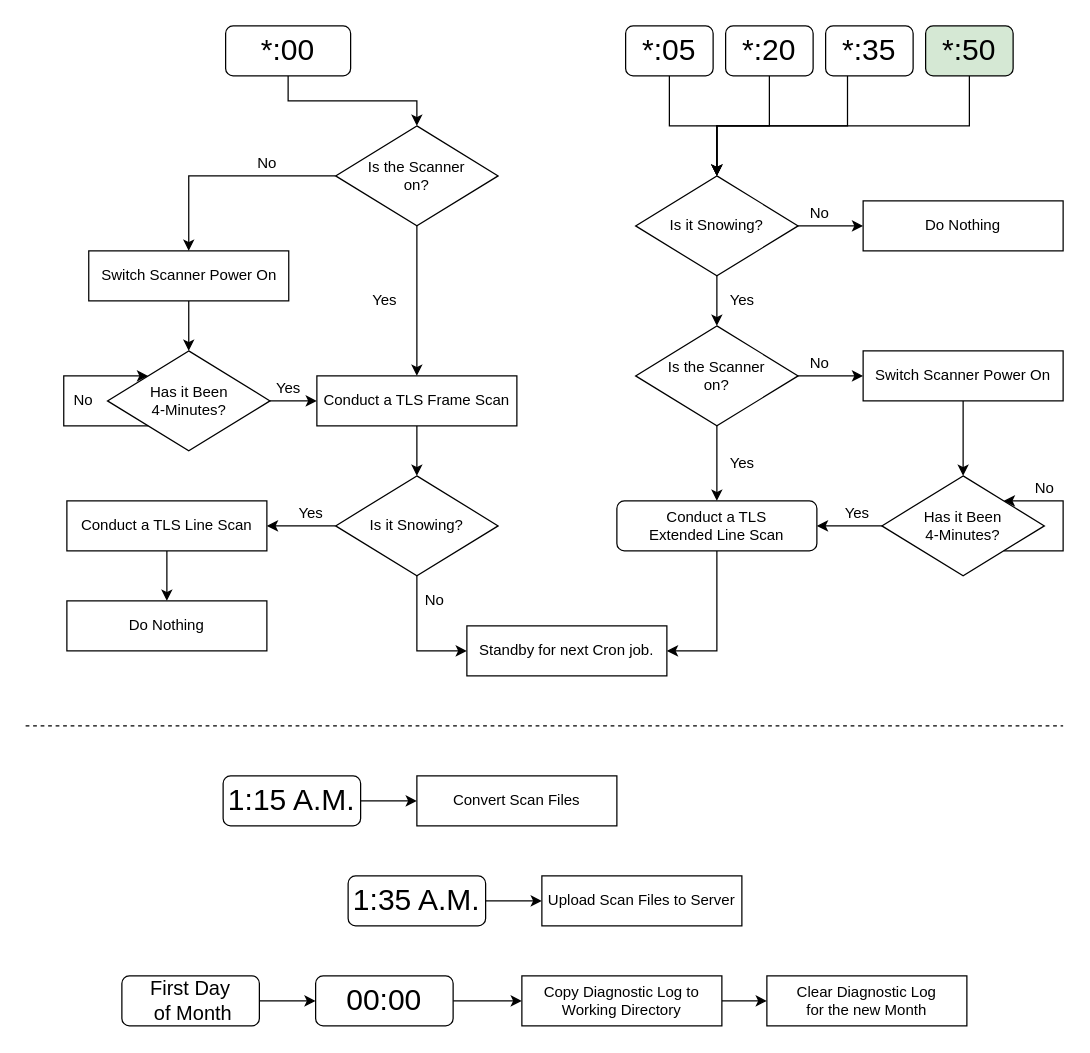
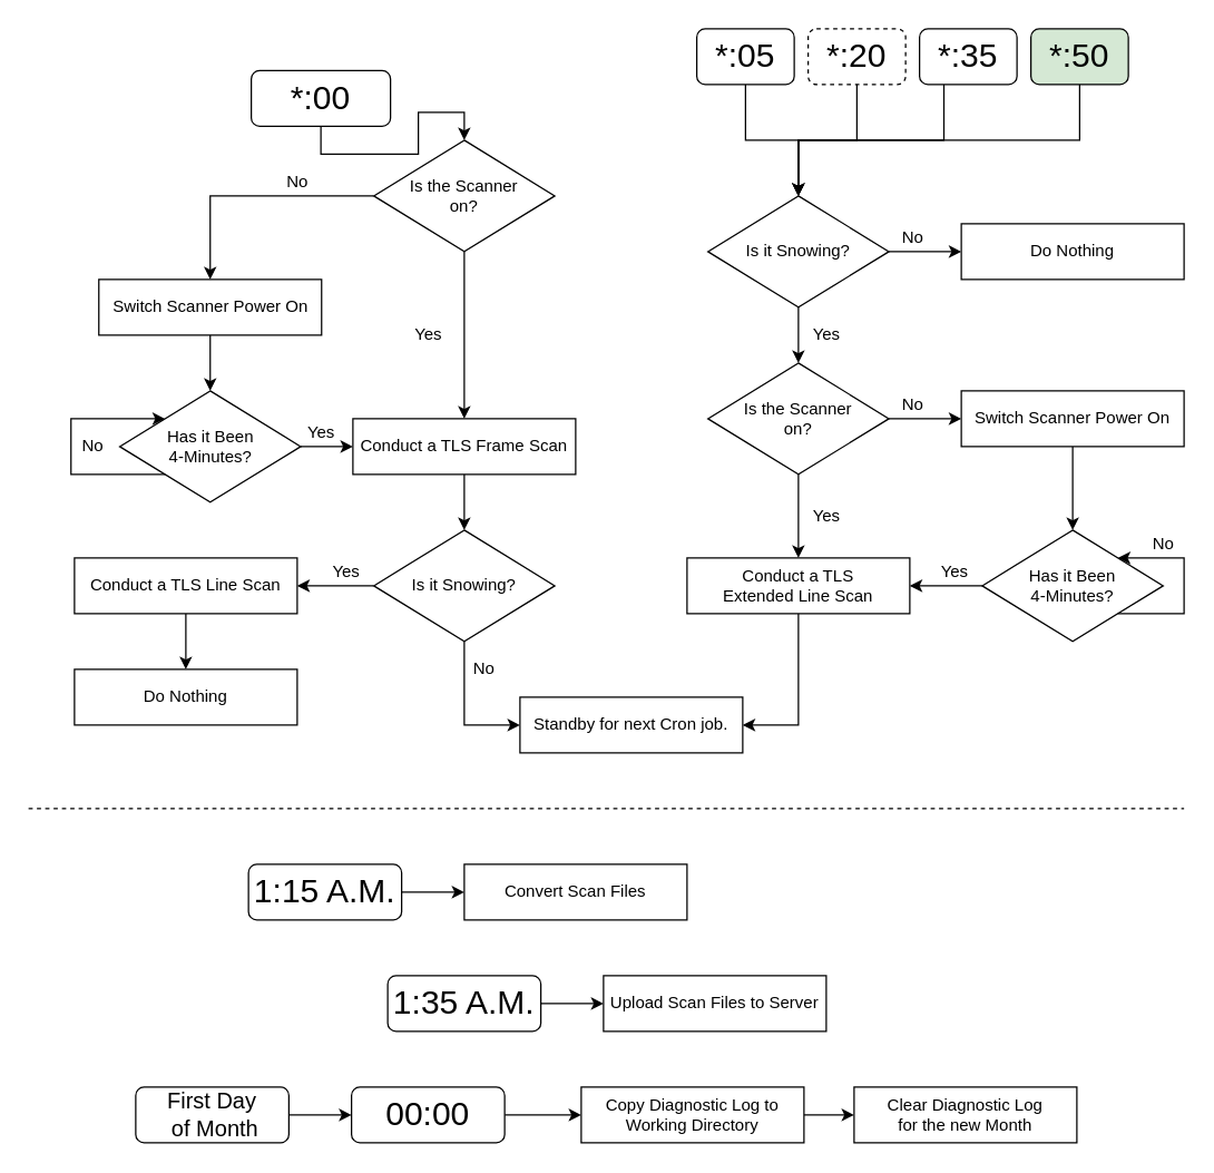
  <mxCell id="0" />
  <mxCell id="1" parent="0" />
  <mxCell id="2" style="edgeStyle=orthogonalEdgeStyle;rounded=0;orthogonalLoop=1;jettySize=auto;html=1;exitX=0.5;exitY=1;exitDx=0;exitDy=0;entryX=0.5;entryY=0;entryDx=0;entryDy=0;" edge="1" parent="1" source="3" target="66"><mxGeometry relative="1" as="geometry" /></mxCell>
- <mxCell id="3" value="&lt;font style=&quot;font-size: 24px&quot;&gt;*:00&lt;/font&gt;" style="rounded=1;whiteSpace=wrap;html=1;" parent="1" vertex="1"><mxGeometry x="180" y="20" width="100" height="40" as="geometry" /></mxCell>
+ <mxCell id="3" value="&lt;font style=&quot;font-size: 24px&quot;&gt;*:00&lt;/font&gt;" style="rounded=1;whiteSpace=wrap;html=1;" parent="1" vertex="1"><mxGeometry x="180" y="50" width="100" height="40" as="geometry" /></mxCell>
  <mxCell id="4" style="edgeStyle=orthogonalEdgeStyle;rounded=0;orthogonalLoop=1;jettySize=auto;html=1;exitX=0.5;exitY=1;exitDx=0;exitDy=0;entryX=0.5;entryY=0;entryDx=0;entryDy=0;" edge="1" parent="1" source="5" target="7"><mxGeometry relative="1" as="geometry" /></mxCell>
  <mxCell id="5" value="Switch Scanner Power On" style="rounded=0;whiteSpace=wrap;html=1;" parent="1" vertex="1"><mxGeometry x="70.5" y="200" width="160" height="40" as="geometry" /></mxCell>
  <mxCell id="6" style="edgeStyle=orthogonalEdgeStyle;rounded=0;orthogonalLoop=1;jettySize=auto;html=1;exitX=1;exitY=0.5;exitDx=0;exitDy=0;entryX=0;entryY=0.5;entryDx=0;entryDy=0;" edge="1" parent="1" source="7" target="11"><mxGeometry relative="1" as="geometry" /></mxCell>
  <mxCell id="7" value="Has it Been&lt;br&gt;4-Minutes?" style="rhombus;whiteSpace=wrap;html=1;" parent="1" vertex="1"><mxGeometry x="85.5" y="280" width="130" height="80" as="geometry" /></mxCell>
  <mxCell id="8" value="No" style="text;html=1;align=center;verticalAlign=middle;resizable=0;points=[];autosize=1;" parent="1" vertex="1"><mxGeometry x="50.5" y="310" width="30" height="20" as="geometry" /></mxCell>
  <mxCell id="9" style="edgeStyle=orthogonalEdgeStyle;rounded=0;orthogonalLoop=1;jettySize=auto;html=1;exitX=0;exitY=1;exitDx=0;exitDy=0;entryX=0;entryY=0;entryDx=0;entryDy=0;" parent="1" source="7" target="7" edge="1"><mxGeometry relative="1" as="geometry"><Array as="points"><mxPoint x="50.5" y="340" /><mxPoint x="50.5" y="300" /></Array></mxGeometry></mxCell>
  <mxCell id="10" style="edgeStyle=orthogonalEdgeStyle;rounded=0;orthogonalLoop=1;jettySize=auto;html=1;exitX=0.5;exitY=1;exitDx=0;exitDy=0;entryX=0.5;entryY=0;entryDx=0;entryDy=0;" edge="1" parent="1" source="11" target="15"><mxGeometry relative="1" as="geometry" /></mxCell>
  <mxCell id="11" value="Conduct a TLS Frame Scan" style="rounded=0;whiteSpace=wrap;html=1;" parent="1" vertex="1"><mxGeometry x="253" y="300" width="160" height="40" as="geometry" /></mxCell>
  <mxCell id="12" value="Yes" style="text;html=1;align=center;verticalAlign=middle;resizable=0;points=[];autosize=1;" parent="1" vertex="1"><mxGeometry x="287" y="230" width="40" height="20" as="geometry" /></mxCell>
  <mxCell id="13" style="edgeStyle=orthogonalEdgeStyle;rounded=0;orthogonalLoop=1;jettySize=auto;html=1;exitX=0;exitY=0.5;exitDx=0;exitDy=0;entryX=1;entryY=0.5;entryDx=0;entryDy=0;" parent="1" source="15" target="19" edge="1"><mxGeometry relative="1" as="geometry" /></mxCell>
  <mxCell id="14" style="edgeStyle=orthogonalEdgeStyle;rounded=0;orthogonalLoop=1;jettySize=auto;html=1;exitX=0.5;exitY=1;exitDx=0;exitDy=0;entryX=0;entryY=0.5;entryDx=0;entryDy=0;" parent="1" source="15" target="16" edge="1"><mxGeometry relative="1" as="geometry" /></mxCell>
  <mxCell id="15" value="Is it Snowing?" style="rhombus;whiteSpace=wrap;html=1;" parent="1" vertex="1"><mxGeometry x="268" y="380" width="130" height="80" as="geometry" /></mxCell>
  <mxCell id="16" value="Standby for next Cron job." style="rounded=0;whiteSpace=wrap;html=1;" parent="1" vertex="1"><mxGeometry x="373" y="500" width="160" height="40" as="geometry" /></mxCell>
  <mxCell id="17" value="No" style="text;html=1;align=center;verticalAlign=middle;resizable=0;points=[];autosize=1;" parent="1" vertex="1"><mxGeometry x="332" y="470" width="30" height="20" as="geometry" /></mxCell>
  <mxCell id="18" style="edgeStyle=orthogonalEdgeStyle;rounded=0;orthogonalLoop=1;jettySize=auto;html=1;exitX=0.5;exitY=1;exitDx=0;exitDy=0;" parent="1" source="19" edge="1"><mxGeometry relative="1" as="geometry"><mxPoint x="133" y="480" as="targetPoint" /></mxGeometry></mxCell>
  <mxCell id="19" value="Conduct a TLS Line Scan" style="rounded=0;whiteSpace=wrap;html=1;" parent="1" vertex="1"><mxGeometry x="53" y="400" width="160" height="40" as="geometry" /></mxCell>
  <mxCell id="20" value="Yes" style="text;html=1;align=center;verticalAlign=middle;resizable=0;points=[];autosize=1;" parent="1" vertex="1"><mxGeometry x="228" y="400" width="40" height="20" as="geometry" /></mxCell>
  <mxCell id="21" style="edgeStyle=orthogonalEdgeStyle;rounded=0;orthogonalLoop=1;jettySize=auto;html=1;exitX=0.5;exitY=1;exitDx=0;exitDy=0;entryX=0.5;entryY=0;entryDx=0;entryDy=0;" parent="1" source="22" target="31" edge="1"><mxGeometry relative="1" as="geometry" /></mxCell>
  <mxCell id="22" value="&lt;font style=&quot;font-size: 24px&quot;&gt;*:05&lt;/font&gt;" style="rounded=1;whiteSpace=wrap;html=1;" parent="1" vertex="1"><mxGeometry x="500" y="20" width="70" height="40" as="geometry" /></mxCell>
  <mxCell id="23" style="edgeStyle=orthogonalEdgeStyle;rounded=0;orthogonalLoop=1;jettySize=auto;html=1;exitX=0.5;exitY=1;exitDx=0;exitDy=0;entryX=0.5;entryY=0;entryDx=0;entryDy=0;" parent="1" source="24" target="31" edge="1"><mxGeometry relative="1" as="geometry" /></mxCell>
- <mxCell id="24" value="&lt;font style=&quot;font-size: 24px&quot;&gt;*:20&lt;/font&gt;" style="rounded=1;whiteSpace=wrap;html=1;" parent="1" vertex="1"><mxGeometry x="580" y="20" width="70" height="40" as="geometry" /></mxCell>
+ <mxCell id="24" value="&lt;font style=&quot;font-size: 24px&quot;&gt;*:20&lt;/font&gt;" style="rounded=1;whiteSpace=wrap;html=1;dashed=1;" parent="1" vertex="1"><mxGeometry x="580" y="20" width="70" height="40" as="geometry" /></mxCell>
  <mxCell id="25" style="edgeStyle=orthogonalEdgeStyle;rounded=0;orthogonalLoop=1;jettySize=auto;html=1;exitX=0.25;exitY=1;exitDx=0;exitDy=0;entryX=0.5;entryY=0;entryDx=0;entryDy=0;" parent="1" source="26" target="31" edge="1"><mxGeometry relative="1" as="geometry" /></mxCell>
  <mxCell id="26" value="&lt;font style=&quot;font-size: 24px&quot;&gt;*:35&lt;/font&gt;" style="rounded=1;whiteSpace=wrap;html=1;" parent="1" vertex="1"><mxGeometry x="660" y="20" width="70" height="40" as="geometry" /></mxCell>
  <mxCell id="27" style="edgeStyle=orthogonalEdgeStyle;rounded=0;orthogonalLoop=1;jettySize=auto;html=1;exitX=0.5;exitY=1;exitDx=0;exitDy=0;entryX=0.5;entryY=0;entryDx=0;entryDy=0;" parent="1" source="28" target="31" edge="1"><mxGeometry relative="1" as="geometry" /></mxCell>
  <mxCell id="28" value="&lt;font style=&quot;font-size: 24px&quot;&gt;*:50&lt;/font&gt;" style="rounded=1;whiteSpace=wrap;html=1;fillColor=#d5e8d4;" parent="1" vertex="1"><mxGeometry x="740" y="20" width="70" height="40" as="geometry" /></mxCell>
  <mxCell id="29" style="edgeStyle=orthogonalEdgeStyle;rounded=0;orthogonalLoop=1;jettySize=auto;html=1;exitX=0.5;exitY=1;exitDx=0;exitDy=0;entryX=0.5;entryY=0;entryDx=0;entryDy=0;" parent="1" source="31" target="36" edge="1"><mxGeometry relative="1" as="geometry" /></mxCell>
  <mxCell id="30" style="edgeStyle=orthogonalEdgeStyle;rounded=0;orthogonalLoop=1;jettySize=auto;html=1;exitX=1;exitY=0.5;exitDx=0;exitDy=0;entryX=0;entryY=0.5;entryDx=0;entryDy=0;" parent="1" source="31" target="32" edge="1"><mxGeometry relative="1" as="geometry" /></mxCell>
  <mxCell id="31" value="Is it Snowing?" style="rhombus;whiteSpace=wrap;html=1;" parent="1" vertex="1"><mxGeometry x="508" y="140" width="130" height="80" as="geometry" /></mxCell>
  <mxCell id="32" value="Do Nothing" style="rounded=0;whiteSpace=wrap;html=1;" parent="1" vertex="1"><mxGeometry x="690" y="160" width="160" height="40" as="geometry" /></mxCell>
  <mxCell id="33" value="No" style="text;html=1;align=center;verticalAlign=middle;resizable=0;points=[];autosize=1;" parent="1" vertex="1"><mxGeometry x="640" y="160" width="30" height="20" as="geometry" /></mxCell>
  <mxCell id="34" style="edgeStyle=orthogonalEdgeStyle;rounded=0;orthogonalLoop=1;jettySize=auto;html=1;exitX=0.5;exitY=1;exitDx=0;exitDy=0;entryX=0.5;entryY=0;entryDx=0;entryDy=0;" parent="1" source="36" target="39" edge="1"><mxGeometry relative="1" as="geometry" /></mxCell>
  <mxCell id="35" style="edgeStyle=orthogonalEdgeStyle;rounded=0;orthogonalLoop=1;jettySize=auto;html=1;exitX=1;exitY=0.5;exitDx=0;exitDy=0;entryX=0;entryY=0.5;entryDx=0;entryDy=0;" parent="1" source="36" target="42" edge="1"><mxGeometry relative="1" as="geometry" /></mxCell>
  <mxCell id="36" value="Is the Scanner&lt;br&gt;on?" style="rhombus;whiteSpace=wrap;html=1;" parent="1" vertex="1"><mxGeometry x="508" y="260" width="130" height="80" as="geometry" /></mxCell>
  <mxCell id="37" value="Yes" style="text;html=1;align=center;verticalAlign=middle;resizable=0;points=[];autosize=1;" parent="1" vertex="1"><mxGeometry x="573" y="230" width="40" height="20" as="geometry" /></mxCell>
  <mxCell id="38" style="edgeStyle=orthogonalEdgeStyle;rounded=0;orthogonalLoop=1;jettySize=auto;html=1;exitX=0.5;exitY=1;exitDx=0;exitDy=0;entryX=1;entryY=0.5;entryDx=0;entryDy=0;" parent="1" source="39" target="16" edge="1"><mxGeometry relative="1" as="geometry" /></mxCell>
- <mxCell id="39" value="Conduct a TLS &lt;br&gt;Extended Line Scan" style="whiteSpace=wrap;html=1;rounded=1;" parent="1" vertex="1"><mxGeometry x="493" y="400" width="160" height="40" as="geometry" /></mxCell>
+ <mxCell id="39" value="Conduct a TLS &lt;br&gt;Extended Line Scan" style="rounded=0;whiteSpace=wrap;html=1;" parent="1" vertex="1"><mxGeometry x="493" y="400" width="160" height="40" as="geometry" /></mxCell>
  <mxCell id="40" value="Yes" style="text;html=1;align=center;verticalAlign=middle;resizable=0;points=[];autosize=1;" parent="1" vertex="1"><mxGeometry x="573" y="360" width="40" height="20" as="geometry" /></mxCell>
  <mxCell id="41" style="edgeStyle=orthogonalEdgeStyle;rounded=0;orthogonalLoop=1;jettySize=auto;html=1;exitX=0.5;exitY=1;exitDx=0;exitDy=0;entryX=0.5;entryY=0;entryDx=0;entryDy=0;" parent="1" source="42" target="45" edge="1"><mxGeometry relative="1" as="geometry" /></mxCell>
  <mxCell id="42" value="Switch Scanner Power On" style="rounded=0;whiteSpace=wrap;html=1;" parent="1" vertex="1"><mxGeometry x="690" y="280" width="160" height="40" as="geometry" /></mxCell>
  <mxCell id="43" value="No" style="text;html=1;align=center;verticalAlign=middle;resizable=0;points=[];autosize=1;" parent="1" vertex="1"><mxGeometry x="640" y="280" width="30" height="20" as="geometry" /></mxCell>
  <mxCell id="44" style="edgeStyle=orthogonalEdgeStyle;rounded=0;orthogonalLoop=1;jettySize=auto;html=1;exitX=0;exitY=0.5;exitDx=0;exitDy=0;entryX=1;entryY=0.5;entryDx=0;entryDy=0;" parent="1" source="45" target="39" edge="1"><mxGeometry relative="1" as="geometry" /></mxCell>
  <mxCell id="45" value="Has it Been&lt;br&gt;4-Minutes?" style="rhombus;whiteSpace=wrap;html=1;" parent="1" vertex="1"><mxGeometry x="705" y="380" width="130" height="80" as="geometry" /></mxCell>
  <mxCell id="46" value="Yes" style="text;html=1;align=center;verticalAlign=middle;resizable=0;points=[];autosize=1;" parent="1" vertex="1"><mxGeometry x="665" y="400" width="40" height="20" as="geometry" /></mxCell>
  <mxCell id="47" value="No" style="text;html=1;align=center;verticalAlign=middle;resizable=0;points=[];autosize=1;" parent="1" vertex="1"><mxGeometry x="820" y="380" width="30" height="20" as="geometry" /></mxCell>
  <mxCell id="48" value="Do Nothing" style="rounded=0;whiteSpace=wrap;html=1;" parent="1" vertex="1"><mxGeometry x="53" y="480" width="160" height="40" as="geometry" /></mxCell>
  <mxCell id="49" style="edgeStyle=orthogonalEdgeStyle;rounded=0;orthogonalLoop=1;jettySize=auto;html=1;exitX=1;exitY=0.5;exitDx=0;exitDy=0;entryX=0;entryY=0.5;entryDx=0;entryDy=0;" parent="1" source="50" target="53" edge="1"><mxGeometry relative="1" as="geometry" /></mxCell>
  <mxCell id="50" value="&lt;font style=&quot;font-size: 24px&quot;&gt;1:15 A.M.&lt;/font&gt;" style="rounded=1;whiteSpace=wrap;html=1;" parent="1" vertex="1"><mxGeometry x="178" y="620" width="110" height="40" as="geometry" /></mxCell>
  <mxCell id="51" style="edgeStyle=orthogonalEdgeStyle;rounded=0;orthogonalLoop=1;jettySize=auto;html=1;exitX=1;exitY=0.5;exitDx=0;exitDy=0;entryX=0;entryY=0.5;entryDx=0;entryDy=0;" parent="1" source="52" target="54" edge="1"><mxGeometry relative="1" as="geometry" /></mxCell>
  <mxCell id="52" value="&lt;font style=&quot;font-size: 24px&quot;&gt;1:35 A.M.&lt;/font&gt;" style="rounded=1;whiteSpace=wrap;html=1;" parent="1" vertex="1"><mxGeometry x="278" y="700" width="110" height="40" as="geometry" /></mxCell>
  <mxCell id="53" value="Convert Scan Files" style="rounded=0;whiteSpace=wrap;html=1;" parent="1" vertex="1"><mxGeometry x="333" y="620" width="160" height="40" as="geometry" /></mxCell>
  <mxCell id="54" value="Upload Scan Files to Server" style="rounded=0;whiteSpace=wrap;html=1;" parent="1" vertex="1"><mxGeometry x="433" y="700" width="160" height="40" as="geometry" /></mxCell>
  <mxCell id="55" style="edgeStyle=orthogonalEdgeStyle;rounded=0;orthogonalLoop=1;jettySize=auto;html=1;exitX=1;exitY=0.5;exitDx=0;exitDy=0;entryX=0;entryY=0.5;entryDx=0;entryDy=0;" parent="1" source="56" target="58" edge="1"><mxGeometry relative="1" as="geometry" /></mxCell>
  <mxCell id="56" value="&lt;font style=&quot;font-size: 16px&quot;&gt;First Day&lt;br&gt;&amp;nbsp;of Month&lt;/font&gt;" style="rounded=1;whiteSpace=wrap;html=1;" parent="1" vertex="1"><mxGeometry x="97" y="780" width="110" height="40" as="geometry" /></mxCell>
  <mxCell id="57" style="edgeStyle=orthogonalEdgeStyle;rounded=0;orthogonalLoop=1;jettySize=auto;html=1;exitX=1;exitY=0.5;exitDx=0;exitDy=0;entryX=0;entryY=0.5;entryDx=0;entryDy=0;" parent="1" source="58" target="60" edge="1"><mxGeometry relative="1" as="geometry" /></mxCell>
  <mxCell id="58" value="&lt;span style=&quot;font-size: 24px&quot;&gt;00:00&lt;/span&gt;" style="rounded=1;whiteSpace=wrap;html=1;" parent="1" vertex="1"><mxGeometry x="252" y="780" width="110" height="40" as="geometry" /></mxCell>
  <mxCell id="59" style="edgeStyle=orthogonalEdgeStyle;rounded=0;orthogonalLoop=1;jettySize=auto;html=1;exitX=1;exitY=0.5;exitDx=0;exitDy=0;entryX=0;entryY=0.5;entryDx=0;entryDy=0;" parent="1" source="60" target="61" edge="1"><mxGeometry relative="1" as="geometry" /></mxCell>
  <mxCell id="60" value="Copy Diagnostic Log to&lt;br&gt;Working Directory" style="rounded=0;whiteSpace=wrap;html=1;" parent="1" vertex="1"><mxGeometry x="417" y="780" width="160" height="40" as="geometry" /></mxCell>
  <mxCell id="61" value="Clear Diagnostic Log &lt;br&gt;for the new Month" style="rounded=0;whiteSpace=wrap;html=1;" parent="1" vertex="1"><mxGeometry x="613" y="780" width="160" height="40" as="geometry" /></mxCell>
  <mxCell id="62" value="" style="endArrow=none;dashed=1;html=1;" parent="1" edge="1"><mxGeometry width="50" height="50" relative="1" as="geometry"><mxPoint x="20" y="580" as="sourcePoint" /><mxPoint x="850" y="580" as="targetPoint" /></mxGeometry></mxCell>
  <mxCell id="63" style="edgeStyle=orthogonalEdgeStyle;rounded=0;orthogonalLoop=1;jettySize=auto;html=1;exitX=1;exitY=1;exitDx=0;exitDy=0;entryX=1;entryY=0;entryDx=0;entryDy=0;" parent="1" source="45" target="45" edge="1"><mxGeometry relative="1" as="geometry"><Array as="points"><mxPoint x="850" y="440" /><mxPoint x="850" y="400" /></Array></mxGeometry></mxCell>
  <mxCell id="64" style="edgeStyle=orthogonalEdgeStyle;rounded=0;orthogonalLoop=1;jettySize=auto;html=1;exitX=0.5;exitY=1;exitDx=0;exitDy=0;entryX=0.5;entryY=0;entryDx=0;entryDy=0;" edge="1" parent="1" source="66" target="11"><mxGeometry relative="1" as="geometry" /></mxCell>
  <mxCell id="65" style="edgeStyle=orthogonalEdgeStyle;rounded=0;orthogonalLoop=1;jettySize=auto;html=1;exitX=0;exitY=0.5;exitDx=0;exitDy=0;entryX=0.5;entryY=0;entryDx=0;entryDy=0;" edge="1" parent="1" source="66" target="5"><mxGeometry relative="1" as="geometry" /></mxCell>
  <mxCell id="66" value="Is the Scanner&lt;br&gt;on?" style="rhombus;whiteSpace=wrap;html=1;" vertex="1" parent="1"><mxGeometry x="268" y="100" width="130" height="80" as="geometry" /></mxCell>
  <mxCell id="67" value="No" style="text;html=1;align=center;verticalAlign=middle;resizable=0;points=[];autosize=1;" vertex="1" parent="1"><mxGeometry x="198" y="120" width="30" height="20" as="geometry" /></mxCell>
  <mxCell id="68" value="Yes" style="text;html=1;align=center;verticalAlign=middle;resizable=0;points=[];autosize=1;" vertex="1" parent="1"><mxGeometry x="210" y="300" width="40" height="20" as="geometry" /></mxCell>
